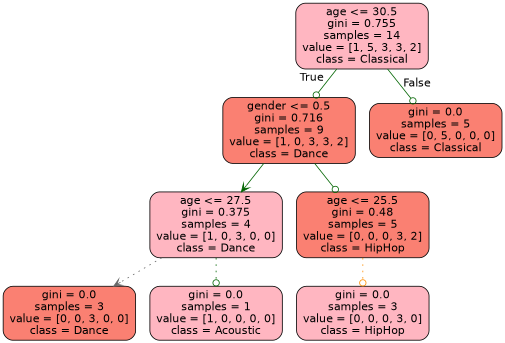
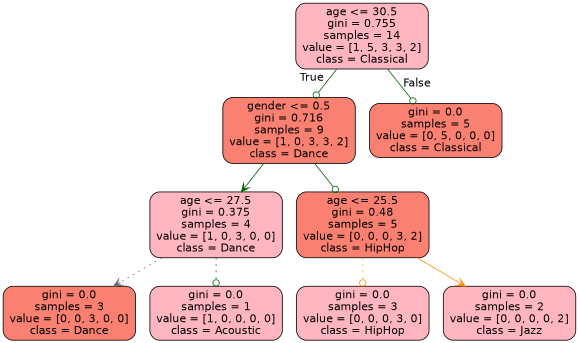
  digraph {
    node [color=black fillcolor=lightpink fontname=helvetica shape=box style="filled, rounded"]
    edge [fontname=helvetica color=darkgreen style=solid arrowhead=odot]
    n1 [label="age <= 30.5\ngini = 0.755\nsamples = 14\nvalue = [1, 5, 3, 3, 2]\nclass = Classical"]
    n2 [fillcolor=salmon label="gender <= 0.5\ngini = 0.716\nsamples = 9\nvalue = [1, 0, 3, 3, 2]\nclass = Dance"]
    n3 [fillcolor=salmon label="gini = 0.0\nsamples = 5\nvalue = [0, 5, 0, 0, 0]\nclass = Classical"]
    n4 [label="age <= 27.5\ngini = 0.375\nsamples = 4\nvalue = [1, 0, 3, 0, 0]\nclass = Dance"]
    n5 [fillcolor=salmon label="age <= 25.5\ngini = 0.48\nsamples = 5\nvalue = [0, 0, 0, 3, 2]\nclass = HipHop"]
    n6 [fillcolor=salmon label="gini = 0.0\nsamples = 3\nvalue = [0, 0, 3, 0, 0]\nclass = Dance"]
    n7 [label="gini = 0.0\nsamples = 1\nvalue = [1, 0, 0, 0, 0]\nclass = Acoustic"]
    n8 [label="gini = 0.0\nsamples = 3\nvalue = [0, 0, 0, 3, 0]\nclass = HipHop"]
+   n9 [label="gini = 0.0\nsamples = 2\nvalue = [0, 0, 0, 0, 2]\nclass = Jazz"]
    n1 -> n2 [headlabel=True labelangle=45 labeldistance=2.5]
    n1 -> n3 [headlabel=False labelangle=-45 labeldistance=2.5]
    n2 -> n4 [arrowhead=vee]
    n2 -> n5
    n4 -> n6 [color=gray40 style=dotted arrowhead=vee]
    n4 -> n7 [style=dotted]
    n5 -> n8 [color=darkorange style=dotted]
+   n5 -> n9 [color=darkorange arrowhead=vee]
  }
